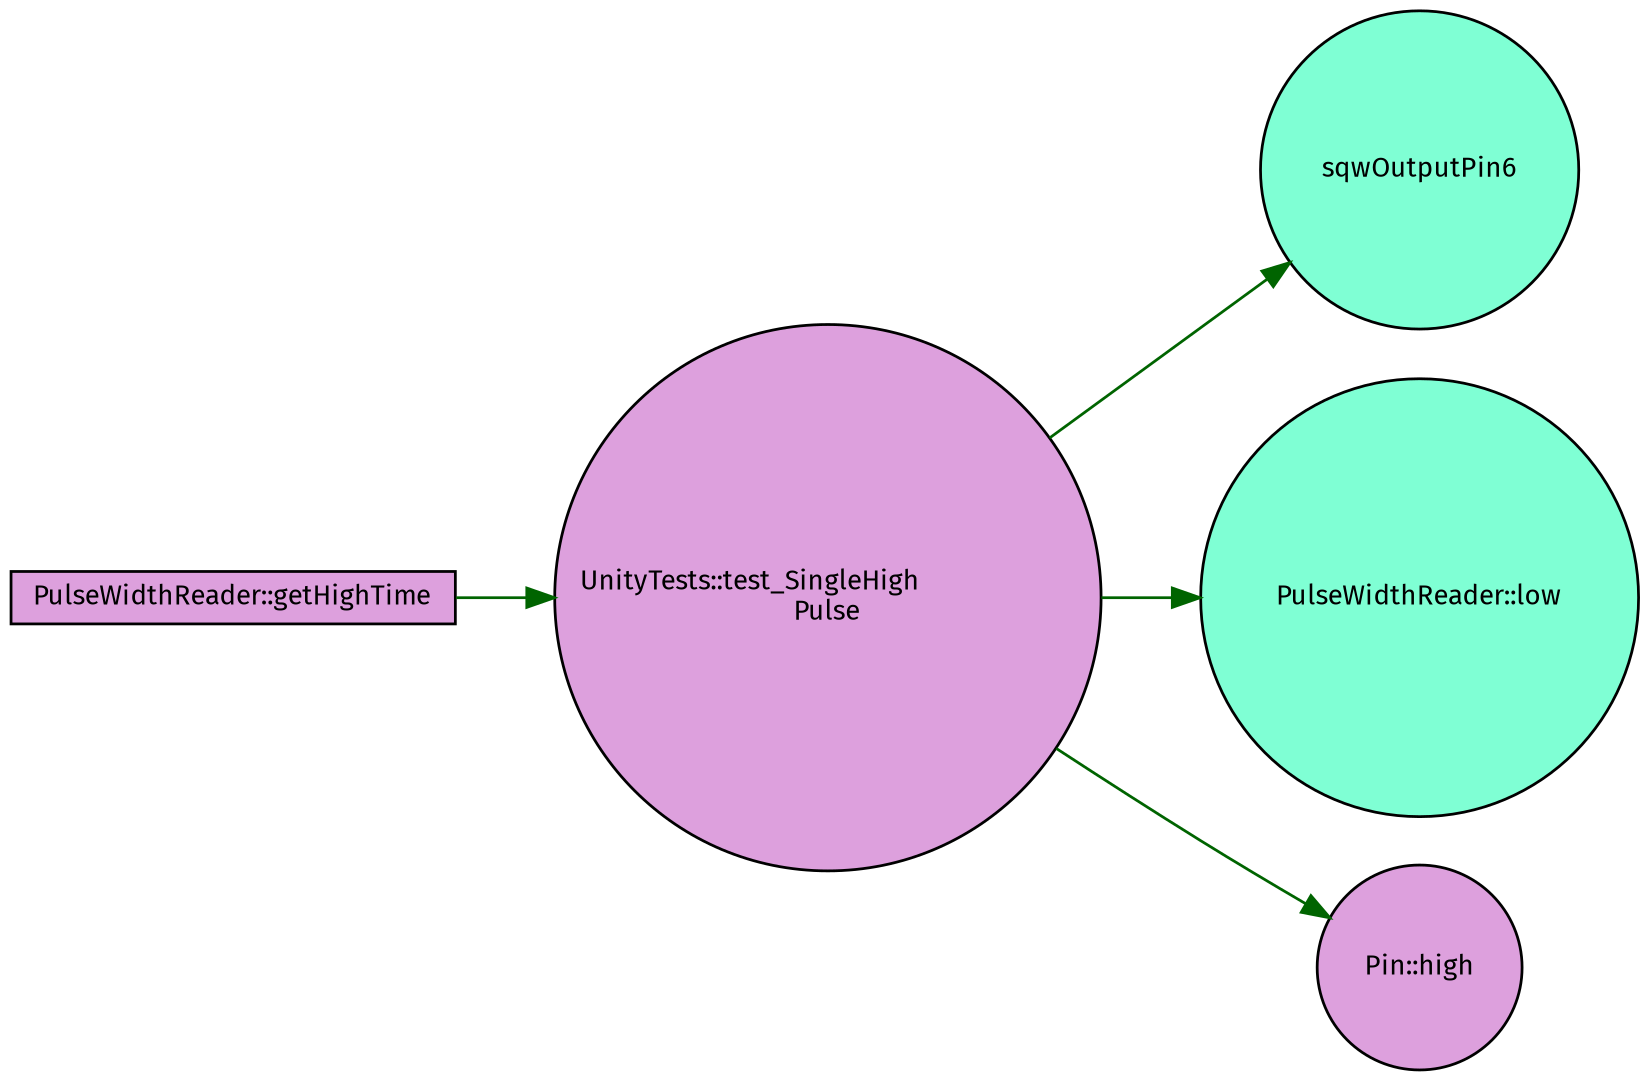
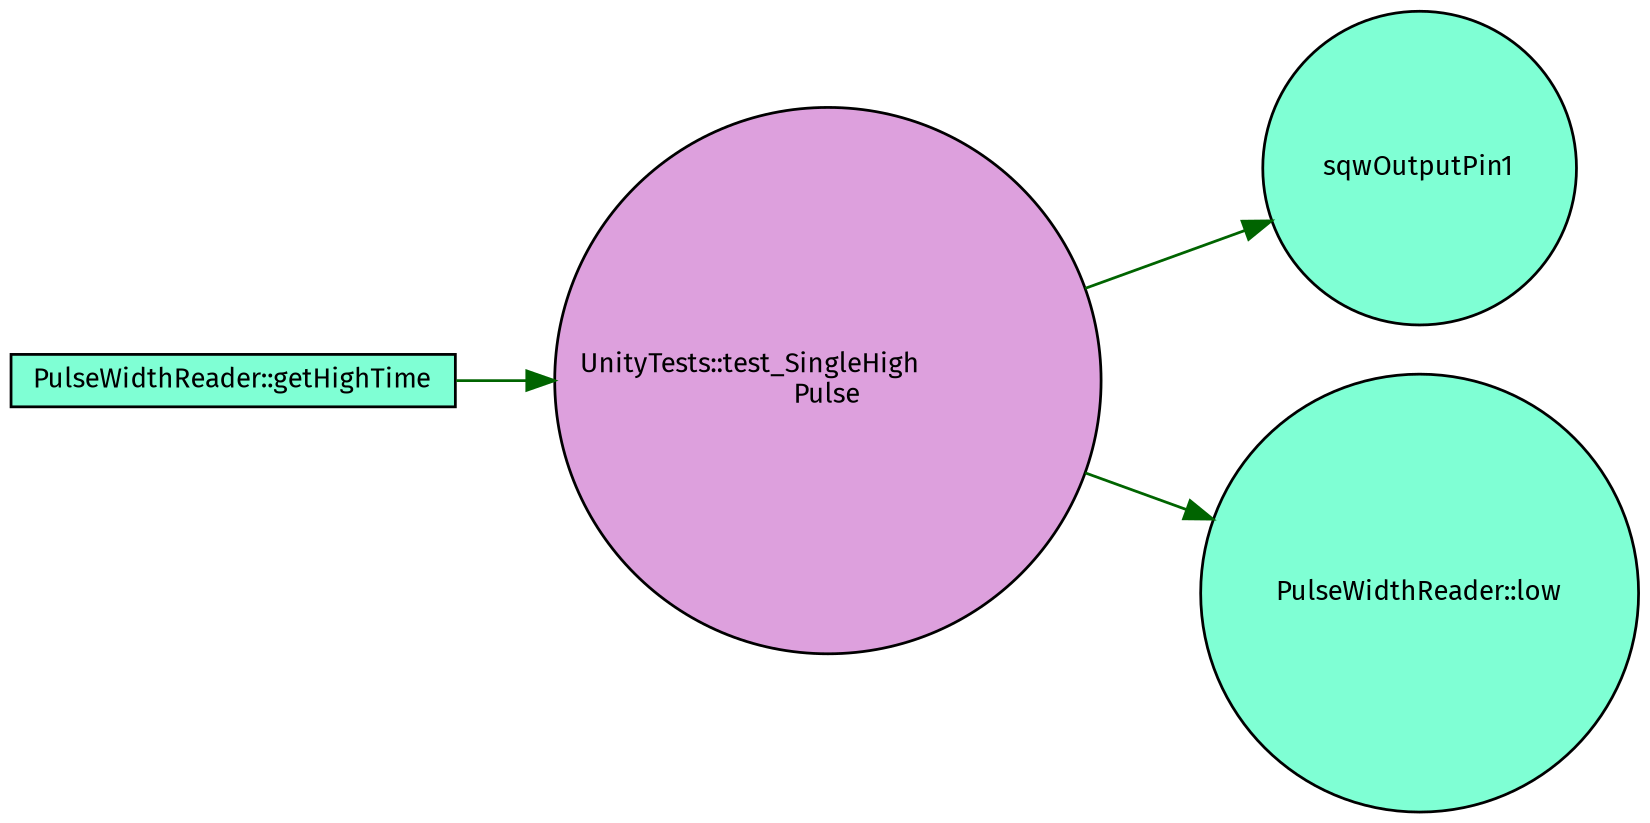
  digraph {
    fontname="Fira Sans"
    rankdir=LR
    node [color=black fillcolor=plum fontname="Fira Sans" fontsize=10 shape=circle style=filled]
    edge [color=darkgreen fontname="Fira Sans" fontsize=10 labelfontname=Helvetica labelfontsize=10 style=solid]
    n1 [fontcolor=black height=0.2 label="UnityTests::test_SingleHigh\lPulse" width=0.4]
-   n2 [fillcolor=aquamarine height=0.2 label=sqwOutputPin6 width=0.4]
+   n2 [fillcolor=aquamarine height=0.2 label=sqwOutputPin1 width=0.4]
    n3 [fillcolor=aquamarine height=0.2 label="PulseWidthReader::low" width=0.4]
-   n4 [height=0.2 label="Pin::high" width=0.4]
-   n5 [height=0.2 label="PulseWidthReader::getHighTime" shape=box width=0.4]
+   n5 [fillcolor=aquamarine height=0.2 label="PulseWidthReader::getHighTime" shape=box width=0.4]
    n1 -> n2
    n1 -> n3
-   n1 -> n4
    n5 -> n1
  }
